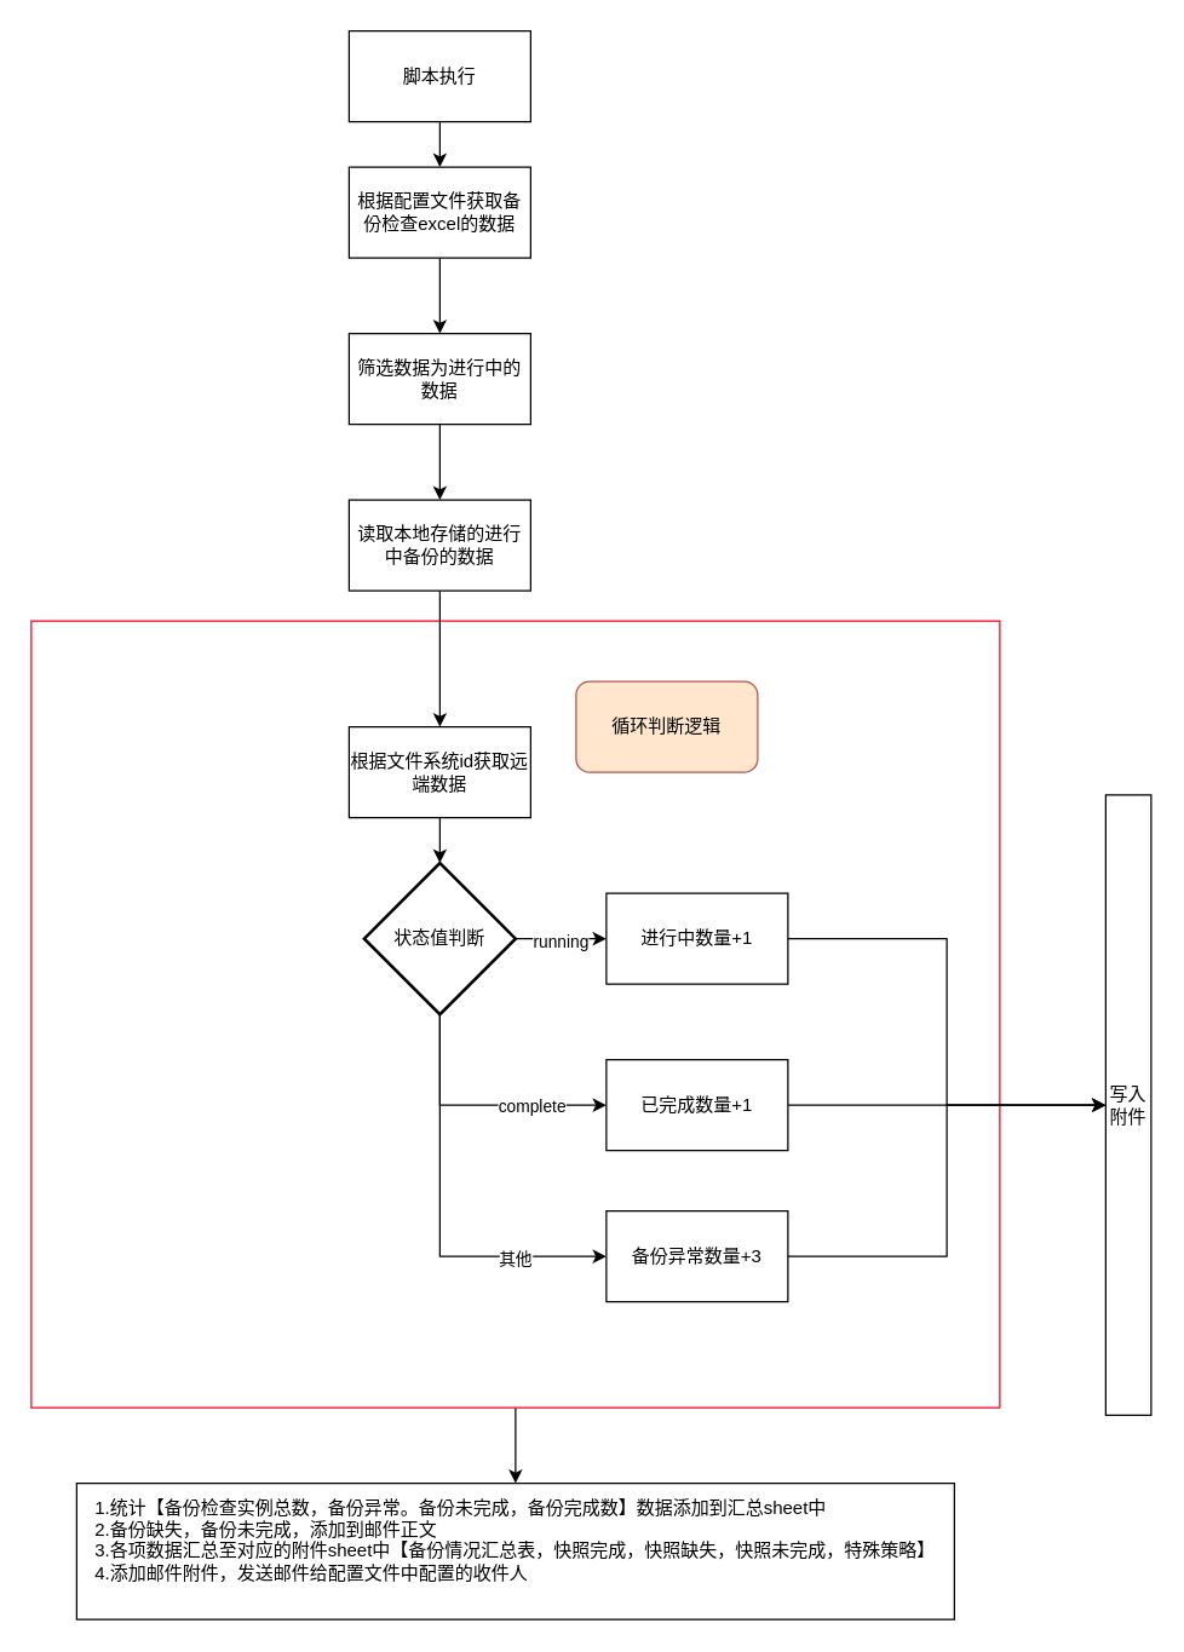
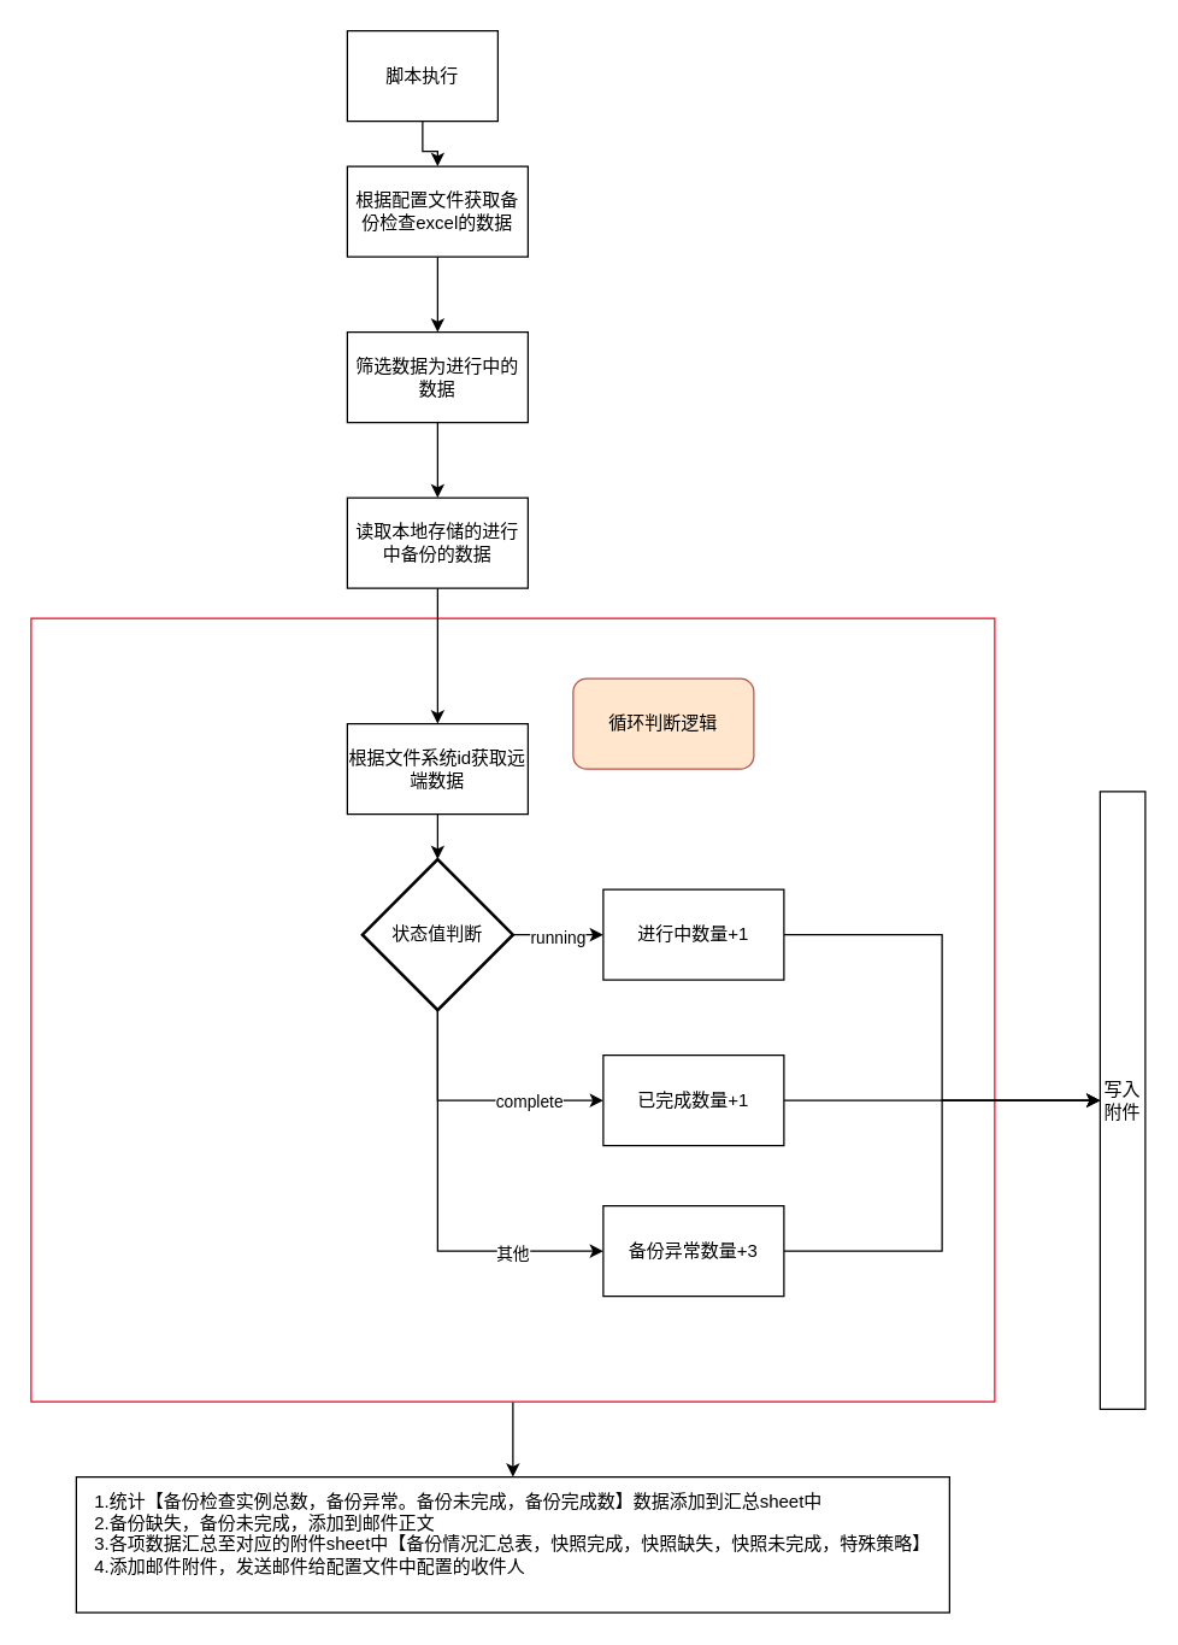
  <mxCell id="0" />
  <mxCell id="1" parent="0" />
  <mxCell id="2" value="" style="edgeStyle=orthogonalEdgeStyle;rounded=0;orthogonalLoop=1;jettySize=auto;html=1;" edge="1" parent="1" source="3" target="29"><mxGeometry relative="1" as="geometry" /></mxCell>
  <mxCell id="3" value="" style="rounded=0;whiteSpace=wrap;html=1;labelBackgroundColor=none;labelBorderColor=#FF250D;strokeColor=#f9011a;" vertex="1" parent="1"><mxGeometry x="20" y="410" width="640" height="520" as="geometry" /></mxCell>
  <mxCell id="4" value="" style="edgeStyle=orthogonalEdgeStyle;rounded=0;orthogonalLoop=1;jettySize=auto;html=1;" edge="1" parent="1" source="5" target="7"><mxGeometry relative="1" as="geometry" /></mxCell>
- <mxCell id="5" value="脚本执行" style="rounded=0;whiteSpace=wrap;html=1;" vertex="1" parent="1"><mxGeometry x="230" y="20" width="120" height="60" as="geometry" /></mxCell>
+ <mxCell id="5" value="脚本执行" style="rounded=0;whiteSpace=wrap;html=1;" vertex="1" parent="1"><mxGeometry x="230" y="20" width="100" height="60" as="geometry" /></mxCell>
  <mxCell id="6" value="" style="edgeStyle=orthogonalEdgeStyle;rounded=0;orthogonalLoop=1;jettySize=auto;html=1;" edge="1" parent="1" source="7" target="11"><mxGeometry relative="1" as="geometry"><mxPoint x="290" y="210" as="targetPoint" /></mxGeometry></mxCell>
  <mxCell id="7" value="根据配置文件获取备份检查excel的数据" style="rounded=0;whiteSpace=wrap;html=1;" vertex="1" parent="1"><mxGeometry x="230" y="110" width="120" height="60" as="geometry" /></mxCell>
  <mxCell id="8" value="" style="edgeStyle=orthogonalEdgeStyle;rounded=0;orthogonalLoop=1;jettySize=auto;html=1;" edge="1" parent="1" source="9" target="13"><mxGeometry relative="1" as="geometry" /></mxCell>
  <mxCell id="9" value="读取本地存储的进行中备份的数据" style="rounded=0;whiteSpace=wrap;html=1;" vertex="1" parent="1"><mxGeometry x="230" y="330" width="120" height="60" as="geometry" /></mxCell>
  <mxCell id="10" value="" style="edgeStyle=orthogonalEdgeStyle;rounded=0;orthogonalLoop=1;jettySize=auto;html=1;" edge="1" parent="1" source="11" target="9"><mxGeometry relative="1" as="geometry" /></mxCell>
  <mxCell id="11" value="筛选数据为进行中的数据" style="rounded=0;whiteSpace=wrap;html=1;" vertex="1" parent="1"><mxGeometry x="230" y="220" width="120" height="60" as="geometry" /></mxCell>
  <mxCell id="12" value="" style="edgeStyle=orthogonalEdgeStyle;rounded=0;orthogonalLoop=1;jettySize=auto;html=1;" edge="1" parent="1" source="13" target="21"><mxGeometry relative="1" as="geometry" /></mxCell>
  <mxCell id="13" value="根据文件系统id获取远端数据" style="rounded=0;whiteSpace=wrap;html=1;" vertex="1" parent="1"><mxGeometry x="230" y="480" width="120" height="60" as="geometry" /></mxCell>
  <mxCell id="14" value="循环判断逻辑" style="rounded=1;whiteSpace=wrap;html=1;fillColor=#ffe6cc;strokeColor=#b85450;" vertex="1" parent="1"><mxGeometry x="380" y="450" width="120" height="60" as="geometry" /></mxCell>
  <mxCell id="15" value="" style="edgeStyle=orthogonalEdgeStyle;rounded=0;orthogonalLoop=1;jettySize=auto;html=1;" edge="1" parent="1" source="21" target="23"><mxGeometry relative="1" as="geometry" /></mxCell>
  <mxCell id="16" value="running" style="edgeLabel;html=1;align=center;verticalAlign=middle;resizable=0;points=[];" vertex="1" connectable="0" parent="15"><mxGeometry x="-0.033" y="-1" relative="1" as="geometry"><mxPoint as="offset" /></mxGeometry></mxCell>
  <mxCell id="17" style="edgeStyle=orthogonalEdgeStyle;rounded=0;orthogonalLoop=1;jettySize=auto;html=1;entryX=0;entryY=0.5;entryDx=0;entryDy=0;" edge="1" parent="1" source="21" target="25"><mxGeometry relative="1" as="geometry"><Array as="points"><mxPoint x="290" y="730" /></Array></mxGeometry></mxCell>
  <mxCell id="18" value="complete" style="edgeLabel;html=1;align=center;verticalAlign=middle;resizable=0;points=[];" vertex="1" connectable="0" parent="17"><mxGeometry x="0.412" relative="1" as="geometry"><mxPoint as="offset" /></mxGeometry></mxCell>
  <mxCell id="19" style="edgeStyle=orthogonalEdgeStyle;rounded=0;orthogonalLoop=1;jettySize=auto;html=1;entryX=0;entryY=0.5;entryDx=0;entryDy=0;" edge="1" parent="1" source="21" target="27"><mxGeometry relative="1" as="geometry"><Array as="points"><mxPoint x="290" y="830" /></Array></mxGeometry></mxCell>
  <mxCell id="20" value="其他" style="edgeLabel;html=1;align=center;verticalAlign=middle;resizable=0;points=[];" vertex="1" connectable="0" parent="19"><mxGeometry x="0.548" y="-1" relative="1" as="geometry"><mxPoint as="offset" /></mxGeometry></mxCell>
  <mxCell id="21" value="状态值判断" style="strokeWidth=2;html=1;shape=mxgraph.flowchart.decision;whiteSpace=wrap;" vertex="1" parent="1"><mxGeometry x="240" y="570" width="100" height="100" as="geometry" /></mxCell>
  <mxCell id="22" style="edgeStyle=orthogonalEdgeStyle;rounded=0;orthogonalLoop=1;jettySize=auto;html=1;entryX=0;entryY=0.5;entryDx=0;entryDy=0;" edge="1" parent="1" source="23" target="28"><mxGeometry relative="1" as="geometry" /></mxCell>
  <mxCell id="23" value="进行中数量+1" style="rounded=0;whiteSpace=wrap;html=1;" vertex="1" parent="1"><mxGeometry x="400" y="590" width="120" height="60" as="geometry" /></mxCell>
  <mxCell id="24" style="edgeStyle=orthogonalEdgeStyle;rounded=0;orthogonalLoop=1;jettySize=auto;html=1;" edge="1" parent="1" source="25" target="28"><mxGeometry relative="1" as="geometry" /></mxCell>
  <mxCell id="25" value="已完成数量+1" style="rounded=0;whiteSpace=wrap;html=1;" vertex="1" parent="1"><mxGeometry x="400" y="700" width="120" height="60" as="geometry" /></mxCell>
  <mxCell id="26" style="edgeStyle=orthogonalEdgeStyle;rounded=0;orthogonalLoop=1;jettySize=auto;html=1;entryX=0;entryY=0.5;entryDx=0;entryDy=0;" edge="1" parent="1" source="27" target="28"><mxGeometry relative="1" as="geometry" /></mxCell>
  <mxCell id="27" value="备份异常数量+3" style="rounded=0;whiteSpace=wrap;html=1;" vertex="1" parent="1"><mxGeometry x="400" y="800" width="120" height="60" as="geometry" /></mxCell>
  <mxCell id="28" value="写入附件" style="rounded=0;whiteSpace=wrap;html=1;" vertex="1" parent="1"><mxGeometry x="730" y="525" width="30" height="410" as="geometry" /></mxCell>
  <mxCell id="29" value="&lt;div style=&quot;text-align: left;&quot;&gt;1.统计【备份检查实例总数，备份异常。备份未完成，备份完成数】数据添加到汇总sheet中&lt;/div&gt;&lt;div style=&quot;text-align: left;&quot;&gt;&lt;span style=&quot;background-color: initial;&quot;&gt;2.备份缺失，备份未完成，添加到邮件正文&lt;/span&gt;&lt;/div&gt;&lt;div style=&quot;text-align: left;&quot;&gt;3.各项数据汇总至对应的附件sheet中【备份情况汇总表，快照完成，快照缺失，快照未完成，特殊策略】&lt;/div&gt;&lt;div style=&quot;text-align: left;&quot;&gt;4.添加邮件附件，发送邮件给配置文件中配置的收件人&lt;/div&gt;&lt;div&gt;&lt;br&gt;&lt;/div&gt;" style="rounded=0;whiteSpace=wrap;html=1;" vertex="1" parent="1"><mxGeometry x="50" y="980" width="580" height="90" as="geometry" /></mxCell>
